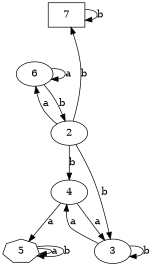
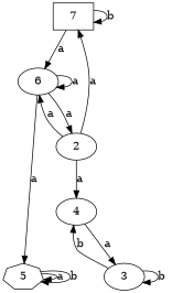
  digraph {
    n1 [label=7 shape=box]
    n2 [label=6]
    2
    5 [shape=septagon]
    3
    4
    n1 -> n1 [label="b "]
+   n1 -> n2 [label="a "]
    n2 -> n2 [label="a "]
-   n2 -> 2 [label="b "]
-   2 -> n1 [label="b "]
+   n2 -> 2 [label="a "]
+   2 -> n1 [label="a "]
    2 -> n2 [label="a "]
-   2 -> 3 [label="b "]
-   2 -> 4 [label="b "]
+   2 -> 4 [label="a "]
    5 -> 5 [label="a "]
    5 -> 5 [label="b "]
    3 -> 3 [label="b "]
-   3 -> 4 [label="a "]
-   4 -> 5 [label="a "]
+   3 -> 4 [label="b "]
+   n2 -> 5 [label="a "]
    4 -> 3 [label="a "]
  }
